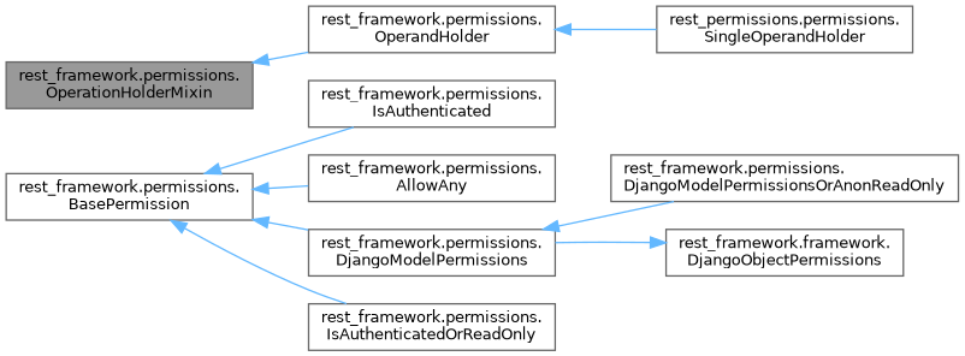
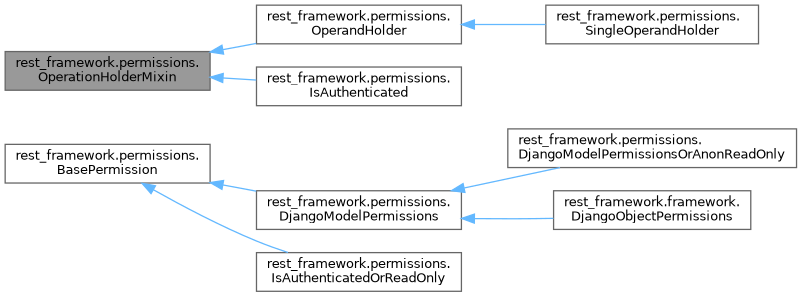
  digraph {
    rankdir=LR
    node [color=gray40 fillcolor=white fontname=Helvetica fontsize=10 shape=box style=filled]
    edge [color=steelblue1 dir=back fontname=Helvetica fontsize=10 labelfontname=Helvetica labelfontsize=10 style=solid]
    n1 [fillcolor=grey60 fontcolor=black height=0.2 label="rest_framework.permissions.\lOperationHolderMixin" width=0.4]
    n2 [height=0.2 label="rest_framework.permissions.\lOperandHolder" width=0.4]
-   n3 [height=0.2 label="rest_permissions.permissions.\lSingleOperandHolder" width=0.4]
+   n3 [height=0.2 label="rest_framework.permissions.\lSingleOperandHolder" width=0.4]
    n4 [height=0.2 label="rest_framework.permissions.\lBasePermission" width=0.4]
-   n5 [height=0.2 label="rest_framework.permissions.\lAllowAny" width=0.4]
    n6 [height=0.2 label="rest_framework.permissions.\lDjangoModelPermissions" width=0.4]
    n7 [height=0.2 label="rest_framework.permissions.\lIsAuthenticated" width=0.4]
    n8 [height=0.2 label="rest_framework.permissions.\lIsAuthenticatedOrReadOnly" width=0.4]
    n9 [height=0.2 label="rest_framework.permissions.\lDjangoModelPermissionsOrAnonReadOnly" width=0.4]
    n10 [height=0.2 label="rest_framework.framework.\lDjangoObjectPermissions" width=0.4]
    n1 -> n2
    n2 -> n3
-   n4 -> n5
    n4 -> n6
-   n4 -> n7
+   n1 -> n7
    n4 -> n8
    n6 -> n9
-   n10 -> n6
+   n6 -> n10
  }
